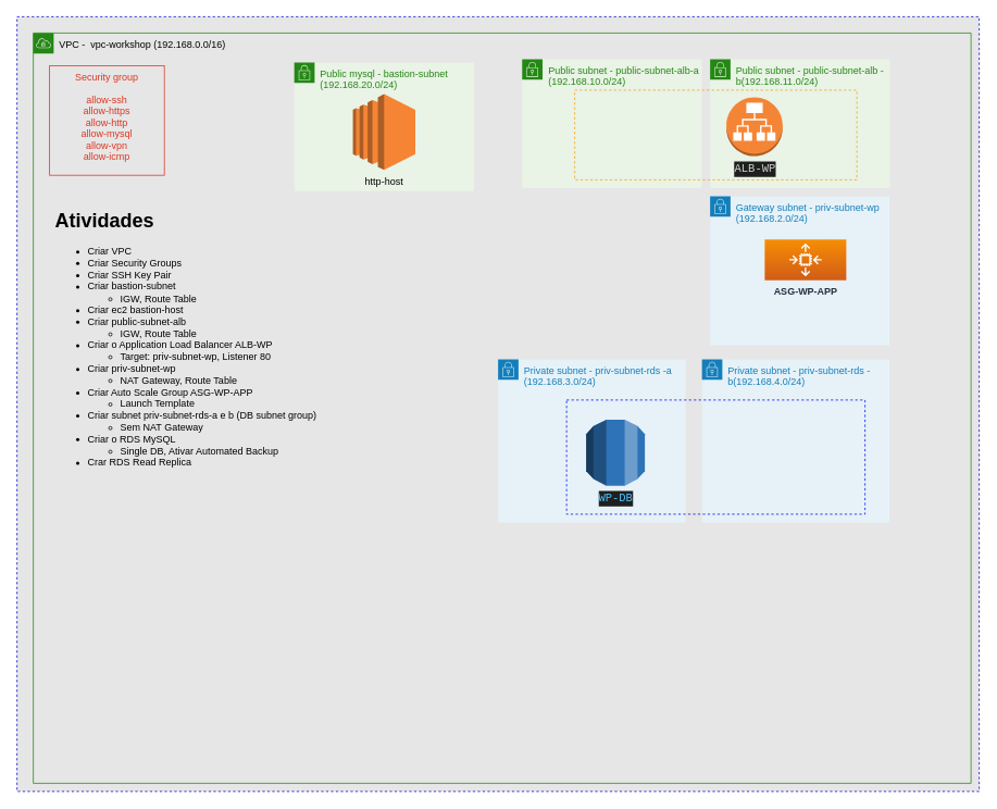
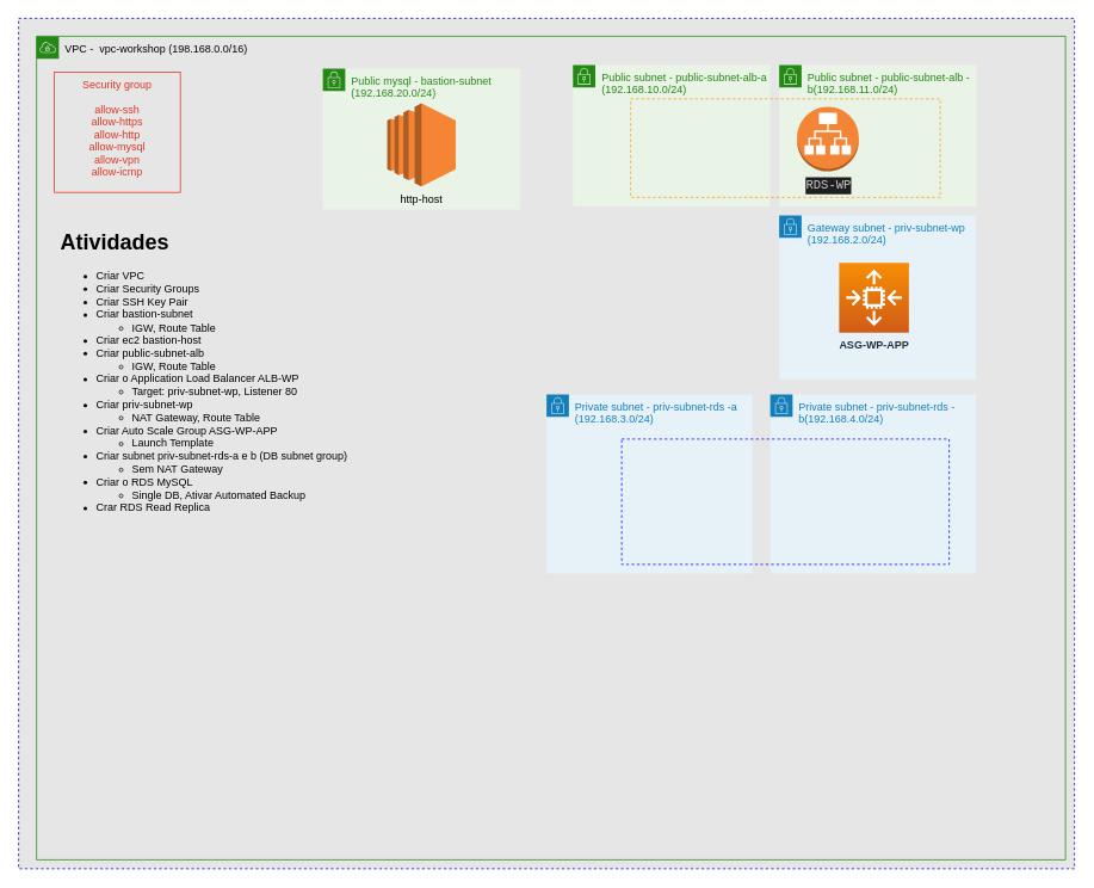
  <mxCell id="0" />
  <mxCell id="1" parent="0" />
  <mxCell id="2" value="" style="rounded=0;whiteSpace=wrap;html=1;dashed=1;strokeColor=#0000CC;fontColor=#0000CC;fillColor=#E6E6E6;movable=0;resizable=0;rotatable=0;deletable=0;editable=0;connectable=0;" parent="1" vertex="1"><mxGeometry x="20" y="20" width="1180" height="950" as="geometry" /></mxCell>
  <mxCell id="3" value="Public subnet -&amp;nbsp;public-subnet-alb -b(192.168.11.0/24)" style="points=[[0,0],[0.25,0],[0.5,0],[0.75,0],[1,0],[1,0.25],[1,0.5],[1,0.75],[1,1],[0.75,1],[0.5,1],[0.25,1],[0,1],[0,0.75],[0,0.5],[0,0.25]];outlineConnect=0;gradientColor=none;html=1;whiteSpace=wrap;fontSize=12;fontStyle=0;container=1;pointerEvents=0;collapsible=0;recursiveResize=0;shape=mxgraph.aws4.group;grIcon=mxgraph.aws4.group_security_group;grStroke=0;strokeColor=#248814;fillColor=#E9F3E6;verticalAlign=top;align=left;spacingLeft=30;fontColor=#248814;dashed=0;" parent="1" vertex="1"><mxGeometry x="870" y="72.21" width="220.5" height="157.79" as="geometry" /></mxCell>
  <mxCell id="4" value="Private subnet -&amp;nbsp;priv-subnet-rds -b(192.168.4.0/24)" style="points=[[0,0],[0.25,0],[0.5,0],[0.75,0],[1,0],[1,0.25],[1,0.5],[1,0.75],[1,1],[0.75,1],[0.5,1],[0.25,1],[0,1],[0,0.75],[0,0.5],[0,0.25]];outlineConnect=0;gradientColor=none;html=1;whiteSpace=wrap;fontSize=12;fontStyle=0;container=1;pointerEvents=0;collapsible=0;recursiveResize=0;shape=mxgraph.aws4.group;grIcon=mxgraph.aws4.group_security_group;grStroke=0;strokeColor=#147EBA;fillColor=#E6F2F8;verticalAlign=top;align=left;spacingLeft=30;fontColor=#147EBA;dashed=0;" parent="1" vertex="1"><mxGeometry x="860" y="440" width="230" height="200" as="geometry" /></mxCell>
  <mxCell id="5" value="" style="group;movable=0;resizable=0;rotatable=0;deletable=0;editable=0;connectable=0;" parent="1" vertex="1" connectable="0"><mxGeometry x="40" y="40" width="1150" height="920" as="geometry" /></mxCell>
- <mxCell id="6" value="&lt;font color=&quot;#000000&quot;&gt;VPC -&amp;nbsp; vpc-workshop (192.168.0.0/16)&lt;/font&gt;" style="points=[[0,0],[0.25,0],[0.5,0],[0.75,0],[1,0],[1,0.25],[1,0.5],[1,0.75],[1,1],[0.75,1],[0.5,1],[0.25,1],[0,1],[0,0.75],[0,0.5],[0,0.25]];outlineConnect=0;gradientColor=none;html=1;whiteSpace=wrap;fontSize=12;fontStyle=0;container=1;pointerEvents=0;collapsible=0;recursiveResize=0;shape=mxgraph.aws4.group;grIcon=mxgraph.aws4.group_vpc;strokeColor=#248814;fillColor=none;verticalAlign=top;align=left;spacingLeft=30;fontColor=#AAB7B8;dashed=0;" parent="5" vertex="1"><mxGeometry width="1150.0" height="920.0" as="geometry" /></mxCell>
+ <mxCell id="6" value="&lt;font color=&quot;#000000&quot;&gt;VPC -&amp;nbsp; vpc-workshop (198.168.0.0/16)&lt;/font&gt;" style="points=[[0,0],[0.25,0],[0.5,0],[0.75,0],[1,0],[1,0.25],[1,0.5],[1,0.75],[1,1],[0.75,1],[0.5,1],[0.25,1],[0,1],[0,0.75],[0,0.5],[0,0.25]];outlineConnect=0;gradientColor=none;html=1;whiteSpace=wrap;fontSize=12;fontStyle=0;container=1;pointerEvents=0;collapsible=0;recursiveResize=0;shape=mxgraph.aws4.group;grIcon=mxgraph.aws4.group_vpc;strokeColor=#248814;fillColor=none;verticalAlign=top;align=left;spacingLeft=30;fontColor=#AAB7B8;dashed=0;" parent="5" vertex="1"><mxGeometry width="1150.0" height="920.0" as="geometry" /></mxCell>
  <mxCell id="7" value="&lt;h1&gt;Atividades&lt;/h1&gt;&lt;p&gt;&lt;/p&gt;&lt;ul&gt;&lt;li&gt;Criar VPC&lt;/li&gt;&lt;li&gt;Criar Security Groups&lt;/li&gt;&lt;li&gt;Criar SSH Key Pair&lt;/li&gt;&lt;li&gt;Criar bastion-subnet&lt;/li&gt;&lt;ul&gt;&lt;li&gt;IGW, Route Table&lt;/li&gt;&lt;/ul&gt;&lt;li&gt;Criar ec2 bastion-host&lt;/li&gt;&lt;li&gt;Criar public-subnet-alb&lt;/li&gt;&lt;ul&gt;&lt;li&gt;IGW, Route Table&lt;/li&gt;&lt;/ul&gt;&lt;li&gt;Criar o Application Load Balancer ALB-WP&lt;/li&gt;&lt;ul&gt;&lt;li&gt;Target: priv-subnet-wp, Listener 80&lt;/li&gt;&lt;/ul&gt;&lt;li&gt;Criar priv-subnet-wp&lt;/li&gt;&lt;ul&gt;&lt;li&gt;NAT Gateway, Route Table&lt;/li&gt;&lt;/ul&gt;&lt;li&gt;Criar Auto Scale Group ASG-WP-APP&lt;/li&gt;&lt;ul&gt;&lt;li&gt;Launch Template&lt;/li&gt;&lt;/ul&gt;&lt;li&gt;Criar subnet priv-subnet-rds-a e b (DB subnet group)&lt;/li&gt;&lt;ul&gt;&lt;li&gt;Sem NAT Gateway&lt;/li&gt;&lt;/ul&gt;&lt;li&gt;Criar o RDS MySQL&lt;/li&gt;&lt;ul&gt;&lt;li&gt;Single DB, Ativar Automated Backup&lt;/li&gt;&lt;/ul&gt;&lt;li&gt;Crar RDS Read Replica&lt;/li&gt;&lt;/ul&gt;&lt;p&gt;&lt;/p&gt;" style="text;html=1;strokeColor=none;fillColor=none;spacing=5;spacingTop=-20;whiteSpace=wrap;overflow=hidden;rounded=0;fontColor=#000000;" parent="6" vertex="1"><mxGeometry x="22" y="210" width="488" height="680" as="geometry" /></mxCell>
  <mxCell id="8" value="Private subnet -&amp;nbsp;priv-subnet-rds -a (192.168.3.0/24)" style="points=[[0,0],[0.25,0],[0.5,0],[0.75,0],[1,0],[1,0.25],[1,0.5],[1,0.75],[1,1],[0.75,1],[0.5,1],[0.25,1],[0,1],[0,0.75],[0,0.5],[0,0.25]];outlineConnect=0;gradientColor=none;html=1;whiteSpace=wrap;fontSize=12;fontStyle=0;container=1;pointerEvents=0;collapsible=0;recursiveResize=0;shape=mxgraph.aws4.group;grIcon=mxgraph.aws4.group_security_group;grStroke=0;strokeColor=#147EBA;fillColor=#E6F2F8;verticalAlign=top;align=left;spacingLeft=30;fontColor=#147EBA;dashed=0;" parent="6" vertex="1"><mxGeometry x="570" y="400" width="230" height="200" as="geometry" /></mxCell>
- <mxCell id="9" value="&lt;div style=&quot;color: rgb(204, 204, 204); background-color: rgb(31, 31, 31); font-family: Consolas, &amp;quot;Courier New&amp;quot;, monospace; font-size: 14px; line-height: 19px;&quot;&gt;&lt;span style=&quot;color: #4fc1ff;&quot;&gt;WP-DB&lt;/span&gt;&lt;/div&gt;" style="outlineConnect=0;dashed=0;verticalLabelPosition=bottom;verticalAlign=top;align=center;html=1;shape=mxgraph.aws3.rds;fillColor=#2E73B8;gradientColor=none;" parent="6" vertex="1"><mxGeometry x="678" y="474" width="72" height="81" as="geometry" /></mxCell>
  <mxCell id="10" value="" style="rounded=0;whiteSpace=wrap;html=1;fontColor=#000000;fillColor=none;dashed=1;strokeColor=#0000FF;" parent="6" vertex="1"><mxGeometry x="654" y="450" width="366" height="140" as="geometry" /></mxCell>
- <mxCell id="11" value="&lt;div style=&quot;color: rgb(204, 204, 204); background-color: rgb(31, 31, 31); font-family: Consolas, &amp;quot;Courier New&amp;quot;, monospace; font-size: 14px; line-height: 19px;&quot;&gt;ALB-WP&lt;/div&gt;" style="outlineConnect=0;dashed=0;verticalLabelPosition=bottom;verticalAlign=top;align=center;html=1;shape=mxgraph.aws3.application_load_balancer;fillColor=#F58536;gradientColor=none;" parent="5" vertex="1"><mxGeometry x="850" y="78.99" width="69" height="72" as="geometry" /></mxCell>
+ <mxCell id="11" value="&lt;div style=&quot;color: rgb(204, 204, 204); background-color: rgb(31, 31, 31); font-family: Consolas, &amp;quot;Courier New&amp;quot;, monospace; font-size: 14px; line-height: 19px;&quot;&gt;RDS-WP&lt;/div&gt;" style="outlineConnect=0;dashed=0;verticalLabelPosition=bottom;verticalAlign=top;align=center;html=1;shape=mxgraph.aws3.application_load_balancer;fillColor=#F58536;gradientColor=none;" parent="5" vertex="1"><mxGeometry x="850" y="78.99" width="69" height="72" as="geometry" /></mxCell>
  <mxCell id="12" value="Gateway subnet -&amp;nbsp;priv-subnet-wp (192.168.2.0/24)" style="points=[[0,0],[0.25,0],[0.5,0],[0.75,0],[1,0],[1,0.25],[1,0.5],[1,0.75],[1,1],[0.75,1],[0.5,1],[0.25,1],[0,1],[0,0.75],[0,0.5],[0,0.25]];outlineConnect=0;gradientColor=none;html=1;whiteSpace=wrap;fontSize=12;fontStyle=0;container=1;pointerEvents=0;collapsible=0;recursiveResize=0;shape=mxgraph.aws4.group;grIcon=mxgraph.aws4.group_security_group;grStroke=0;strokeColor=#147EBA;fillColor=#E6F2F8;verticalAlign=top;align=left;spacingLeft=30;fontColor=#147EBA;dashed=0;" parent="1" vertex="1"><mxGeometry x="870" y="240" width="220" height="183.05" as="geometry" /></mxCell>
- <mxCell id="13" value="&lt;b&gt;ASG-WP-APP&lt;/b&gt;" style="sketch=0;points=[[0,0,0],[0.25,0,0],[0.5,0,0],[0.75,0,0],[1,0,0],[0,1,0],[0.25,1,0],[0.5,1,0],[0.75,1,0],[1,1,0],[0,0.25,0],[0,0.5,0],[0,0.75,0],[1,0.25,0],[1,0.5,0],[1,0.75,0]];outlineConnect=0;fontColor=#232F3E;gradientColor=#F78E04;gradientDirection=north;fillColor=#D05C17;strokeColor=#ffffff;dashed=0;verticalLabelPosition=bottom;verticalAlign=top;align=center;html=1;fontSize=12;fontStyle=0;aspect=fixed;shape=mxgraph.aws4.resourceIcon;resIcon=mxgraph.aws4.auto_scaling2;" parent="12" vertex="1"><mxGeometry x="67" y="53" width="100" height="50" as="geometry" /></mxCell>
+ <mxCell id="13" value="&lt;b&gt;ASG-WP-APP&lt;/b&gt;" style="sketch=0;points=[[0,0,0],[0.25,0,0],[0.5,0,0],[0.75,0,0],[1,0,0],[0,1,0],[0.25,1,0],[0.5,1,0],[0.75,1,0],[1,1,0],[0,0.25,0],[0,0.5,0],[0,0.75,0],[1,0.25,0],[1,0.5,0],[1,0.75,0]];outlineConnect=0;fontColor=#232F3E;gradientColor=#F78E04;gradientDirection=north;fillColor=#D05C17;strokeColor=#ffffff;dashed=0;verticalLabelPosition=bottom;verticalAlign=top;align=center;html=1;fontSize=12;fontStyle=0;aspect=fixed;shape=mxgraph.aws4.resourceIcon;resIcon=mxgraph.aws4.auto_scaling2;" parent="12" vertex="1"><mxGeometry x="67" y="53" width="78" height="78" as="geometry" /></mxCell>
  <mxCell id="14" value="Security group&#10;&#10;allow-ssh&#10;allow-https&#10;allow-http&#10;allow-mysql&#10;allow-vpn&#10;allow-icmp" style="fillColor=none;strokeColor=#DD3522;verticalAlign=top;fontStyle=0;fontColor=#DD3522;" parent="1" vertex="1"><mxGeometry x="60.005" y="80.002" width="140.722" height="134.407" as="geometry" /></mxCell>
  <mxCell id="15" value="Public mysql -&amp;nbsp;bastion-subnet (192.168.20.0/24)" style="points=[[0,0],[0.25,0],[0.5,0],[0.75,0],[1,0],[1,0.25],[1,0.5],[1,0.75],[1,1],[0.75,1],[0.5,1],[0.25,1],[0,1],[0,0.75],[0,0.5],[0,0.25]];outlineConnect=0;gradientColor=none;html=1;whiteSpace=wrap;fontSize=12;fontStyle=0;container=1;pointerEvents=0;collapsible=0;recursiveResize=0;shape=mxgraph.aws4.group;grIcon=mxgraph.aws4.group_security_group;grStroke=0;strokeColor=#248814;fillColor=#E9F3E6;verticalAlign=top;align=left;spacingLeft=30;fontColor=#248814;dashed=0;" parent="1" vertex="1"><mxGeometry x="360" y="76.1" width="220.5" height="157.79" as="geometry" /></mxCell>
  <mxCell id="16" value="http-host" style="outlineConnect=0;dashed=0;verticalLabelPosition=bottom;verticalAlign=top;align=center;html=1;shape=mxgraph.aws3.ec2;fillColor=#F58534;gradientColor=none;fontColor=#000000;" parent="15" vertex="1"><mxGeometry x="72" y="38.79" width="76.5" height="93" as="geometry" /></mxCell>
  <mxCell id="17" value="Public subnet -&amp;nbsp;public-subnet-alb-a (192.168.10.0/24)" style="points=[[0,0],[0.25,0],[0.5,0],[0.75,0],[1,0],[1,0.25],[1,0.5],[1,0.75],[1,1],[0.75,1],[0.5,1],[0.25,1],[0,1],[0,0.75],[0,0.5],[0,0.25]];outlineConnect=0;gradientColor=none;html=1;whiteSpace=wrap;fontSize=12;fontStyle=0;container=1;pointerEvents=0;collapsible=0;recursiveResize=0;shape=mxgraph.aws4.group;grIcon=mxgraph.aws4.group_security_group;grStroke=0;strokeColor=#248814;fillColor=#E9F3E6;verticalAlign=top;align=left;spacingLeft=30;fontColor=#248814;dashed=0;" parent="1" vertex="1"><mxGeometry x="639.5" y="72.21" width="220.5" height="157.79" as="geometry" /></mxCell>
  <mxCell id="18" value="" style="rounded=0;whiteSpace=wrap;html=1;fontColor=#000000;fillColor=none;dashed=1;strokeColor=#FF9C07;" parent="1" vertex="1"><mxGeometry x="704" y="110" width="346" height="110" as="geometry" /></mxCell>
